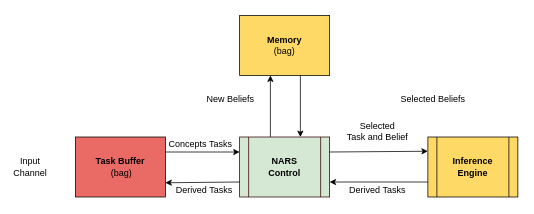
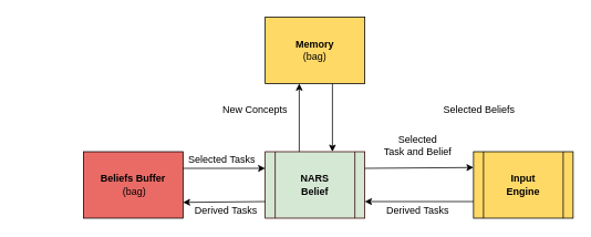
  <mxCell id="0" />
  <mxCell id="1" parent="0" />
  <mxCell id="2" value="&lt;div&gt;&lt;b&gt;Memory&lt;/b&gt;&lt;br&gt;&lt;/div&gt;&lt;div&gt;(bag)&lt;/div&gt;" style="rounded=0;whiteSpace=wrap;html=1;fillColor=#ffd966;" parent="1" vertex="1"><mxGeometry x="319" y="20" width="120" height="80" as="geometry" /></mxCell>
- <mxCell id="3" value="&lt;b&gt;Task Buffer&lt;br&gt;&lt;/b&gt;&amp;nbsp;(bag)" style="rounded=0;whiteSpace=wrap;html=1;fillColor=#EA6B66;" parent="1" vertex="1"><mxGeometry x="100" y="182" width="120" height="80" as="geometry" /></mxCell>
- <mxCell id="4" value="Concepts Tasks" style="text;html=1;strokeColor=none;fillColor=none;align=center;verticalAlign=middle;whiteSpace=wrap;rounded=0;" parent="1" vertex="1"><mxGeometry x="220" y="182" width="94" height="20" as="geometry" /></mxCell>
+ <mxCell id="3" value="&lt;b&gt;Beliefs Buffer&lt;br&gt;&lt;/b&gt;&amp;nbsp;(bag)" style="rounded=0;whiteSpace=wrap;html=1;fillColor=#EA6B66;" parent="1" vertex="1"><mxGeometry x="100" y="182" width="120" height="80" as="geometry" /></mxCell>
+ <mxCell id="4" value="Selected Tasks" style="text;html=1;strokeColor=none;fillColor=none;align=center;verticalAlign=middle;whiteSpace=wrap;rounded=0;" parent="1" vertex="1"><mxGeometry x="220" y="182" width="94" height="20" as="geometry" /></mxCell>
  <mxCell id="5" value="Derived Tasks" style="text;html=1;strokeColor=none;fillColor=none;align=center;verticalAlign=middle;whiteSpace=wrap;rounded=0;" parent="1" vertex="1"><mxGeometry x="456" y="243" width="94" height="20" as="geometry" /></mxCell>
- <mxCell id="6" value="&lt;div&gt;&lt;b&gt;Inference&lt;/b&gt;&lt;/div&gt;&lt;div&gt;&lt;b&gt;Engine&lt;br&gt;&lt;/b&gt;&lt;/div&gt;" style="shape=process;whiteSpace=wrap;html=1;backgroundOutline=1;fillColor=#FFD966;" parent="1" vertex="1"><mxGeometry x="570" y="182" width="120" height="80" as="geometry" /></mxCell>
+ <mxCell id="6" value="&lt;div&gt;&lt;b&gt;Input&lt;/b&gt;&lt;/div&gt;&lt;div&gt;&lt;b&gt;Engine&lt;br&gt;&lt;/b&gt;&lt;/div&gt;" style="shape=process;whiteSpace=wrap;html=1;backgroundOutline=1;fillColor=#FFD966;" parent="1" vertex="1"><mxGeometry x="570" y="182" width="120" height="80" as="geometry" /></mxCell>
  <mxCell id="7" value="" style="endArrow=classic;html=1;fillColor=#ffffff;entryX=0;entryY=0.25;entryDx=0;entryDy=0;" parent="1" target="13" edge="1"><mxGeometry width="50" height="50" relative="1" as="geometry"><mxPoint x="220" y="202" as="sourcePoint" /><mxPoint x="297.95" y="204" as="targetPoint" /></mxGeometry></mxCell>
  <mxCell id="8" value="" style="endArrow=classic;html=1;fillColor=#ffffff;exitX=0.25;exitY=1;exitDx=0;exitDy=0;entryX=0.25;entryY=0;entryDx=0;entryDy=0;" parent="1" edge="1"><mxGeometry width="50" height="50" relative="1" as="geometry"><mxPoint x="400" y="100" as="sourcePoint" /><mxPoint x="400" y="182" as="targetPoint" /></mxGeometry></mxCell>
  <mxCell id="9" value="" style="endArrow=classic;html=1;fillColor=#ffffff;entryX=1;entryY=0.75;entryDx=0;entryDy=0;" parent="1" target="13" edge="1"><mxGeometry width="50" height="50" relative="1" as="geometry"><mxPoint x="570" y="242" as="sourcePoint" /><mxPoint x="462.6" y="243" as="targetPoint" /></mxGeometry></mxCell>
- <mxCell id="10" value="&lt;div&gt;Input&lt;/div&gt;&lt;div&gt;Channel&lt;br&gt;&lt;/div&gt;" style="text;html=1;strokeColor=none;fillColor=none;align=center;verticalAlign=middle;whiteSpace=wrap;rounded=0;" parent="1" vertex="1"><mxGeometry x="20" y="212" width="40" height="20" as="geometry" /></mxCell>
  <mxCell id="11" value="Selected Beliefs" style="text;html=1;strokeColor=none;fillColor=none;align=center;verticalAlign=middle;whiteSpace=wrap;rounded=0;" parent="1" vertex="1"><mxGeometry x="530" y="122" width="94" height="20" as="geometry" /></mxCell>
  <mxCell id="12" value="" style="endArrow=classic;html=1;entryX=0.75;entryY=1;entryDx=0;entryDy=0;exitX=0.75;exitY=0;exitDx=0;exitDy=0;" parent="1" edge="1"><mxGeometry width="50" height="50" relative="1" as="geometry"><mxPoint x="360" y="182" as="sourcePoint" /><mxPoint x="360" y="100" as="targetPoint" /></mxGeometry></mxCell>
- <mxCell id="13" value="&lt;div&gt;&lt;b&gt;NARS&lt;/b&gt;&lt;/div&gt;&lt;div&gt;&lt;b&gt;Control&lt;br&gt;&lt;/b&gt;&lt;/div&gt;" style="shape=process;whiteSpace=wrap;html=1;backgroundOutline=1;fillColor=#d5e8d4;strokeColor=#330000;" parent="1" vertex="1"><mxGeometry x="319" y="182" width="120" height="80" as="geometry" /></mxCell>
+ <mxCell id="13" value="&lt;div&gt;&lt;b&gt;NARS&lt;/b&gt;&lt;/div&gt;&lt;div&gt;&lt;b&gt;Belief&lt;br&gt;&lt;/b&gt;&lt;/div&gt;" style="shape=process;whiteSpace=wrap;html=1;backgroundOutline=1;fillColor=#d5e8d4;strokeColor=#330000;" parent="1" vertex="1"><mxGeometry x="319" y="182" width="120" height="80" as="geometry" /></mxCell>
  <mxCell id="14" value="" style="endArrow=classic;html=1;exitX=1;exitY=0.25;exitDx=0;exitDy=0;" parent="1" source="13" edge="1"><mxGeometry width="50" height="50" relative="1" as="geometry"><mxPoint x="400" y="432" as="sourcePoint" /><mxPoint x="570" y="201" as="targetPoint" /></mxGeometry></mxCell>
- <mxCell id="15" value="New Beliefs" style="text;html=1;strokeColor=none;fillColor=none;align=center;verticalAlign=middle;whiteSpace=wrap;rounded=0;" parent="1" vertex="1"><mxGeometry x="260" y="122" width="94" height="20" as="geometry" /></mxCell>
+ <mxCell id="15" value="New Concepts" style="text;html=1;strokeColor=none;fillColor=none;align=center;verticalAlign=middle;whiteSpace=wrap;rounded=0;" parent="1" vertex="1"><mxGeometry x="260" y="122" width="94" height="20" as="geometry" /></mxCell>
  <mxCell id="16" value="Selected&lt;br&gt;&lt;div&gt;Task and Belief&lt;/div&gt;" style="text;html=1;strokeColor=none;fillColor=none;align=center;verticalAlign=middle;whiteSpace=wrap;rounded=0;" parent="1" vertex="1"><mxGeometry x="456" y="165" width="94" height="20" as="geometry" /></mxCell>
  <mxCell id="17" value="" style="endArrow=classic;html=1;fillColor=#ffffff;exitX=0;exitY=0.75;exitDx=0;exitDy=0;" parent="1" source="13" edge="1"><mxGeometry width="50" height="50" relative="1" as="geometry"><mxPoint x="301" y="243" as="sourcePoint" /><mxPoint x="220" y="243" as="targetPoint" /></mxGeometry></mxCell>
  <mxCell id="18" value="Derived Tasks" style="text;html=1;strokeColor=none;fillColor=none;align=center;verticalAlign=middle;whiteSpace=wrap;rounded=0;" parent="1" vertex="1"><mxGeometry x="225" y="243" width="94" height="20" as="geometry" /></mxCell>
